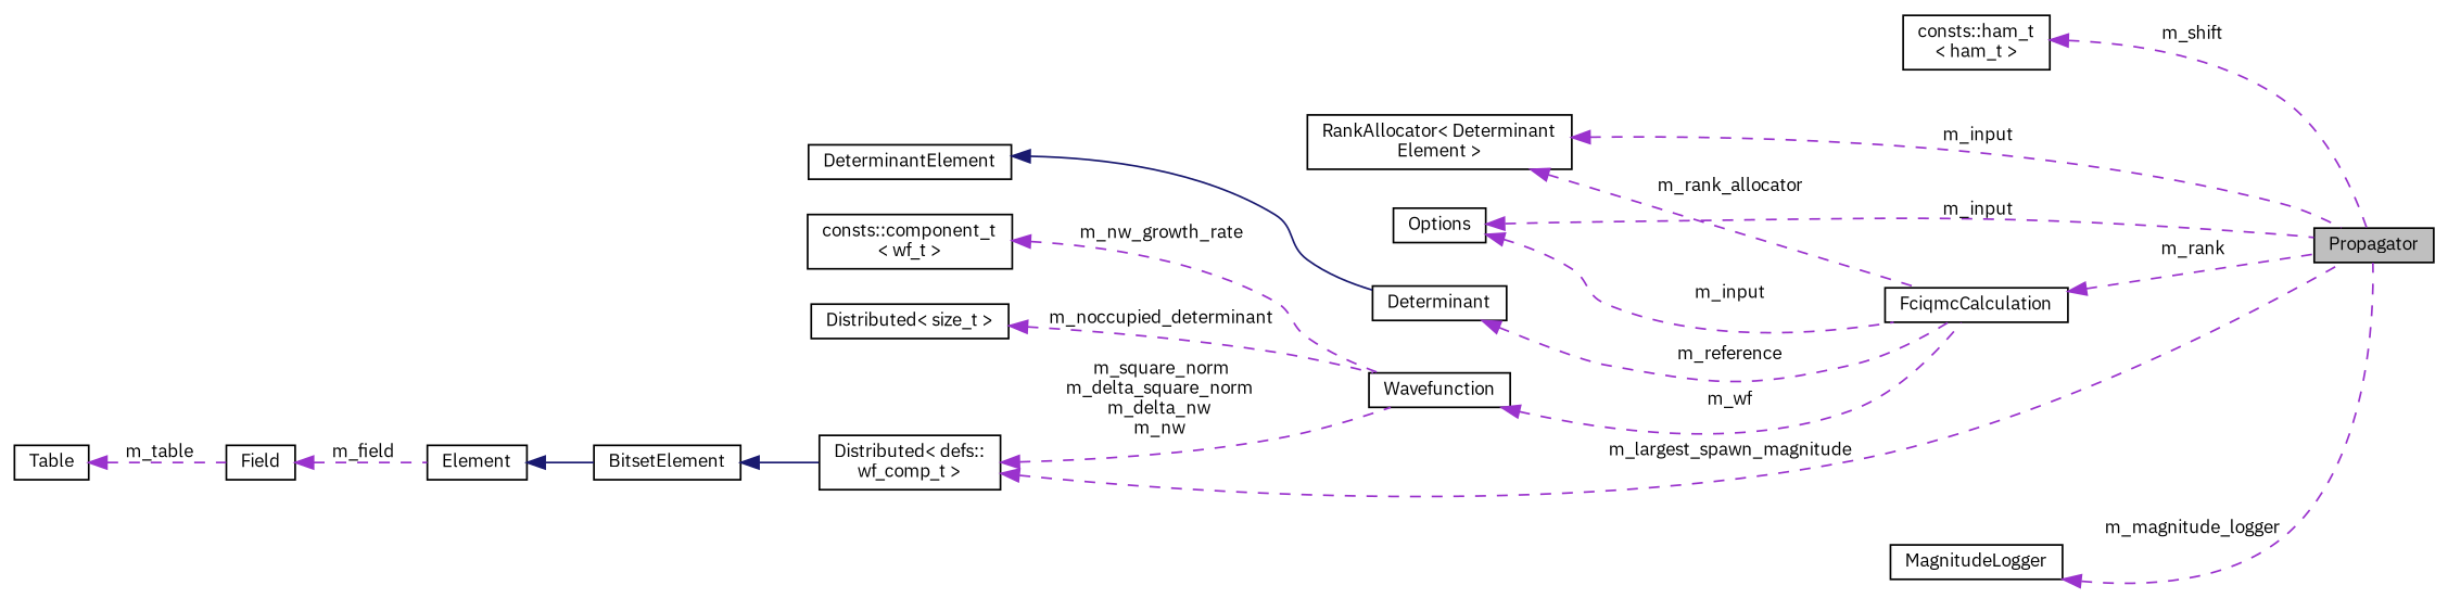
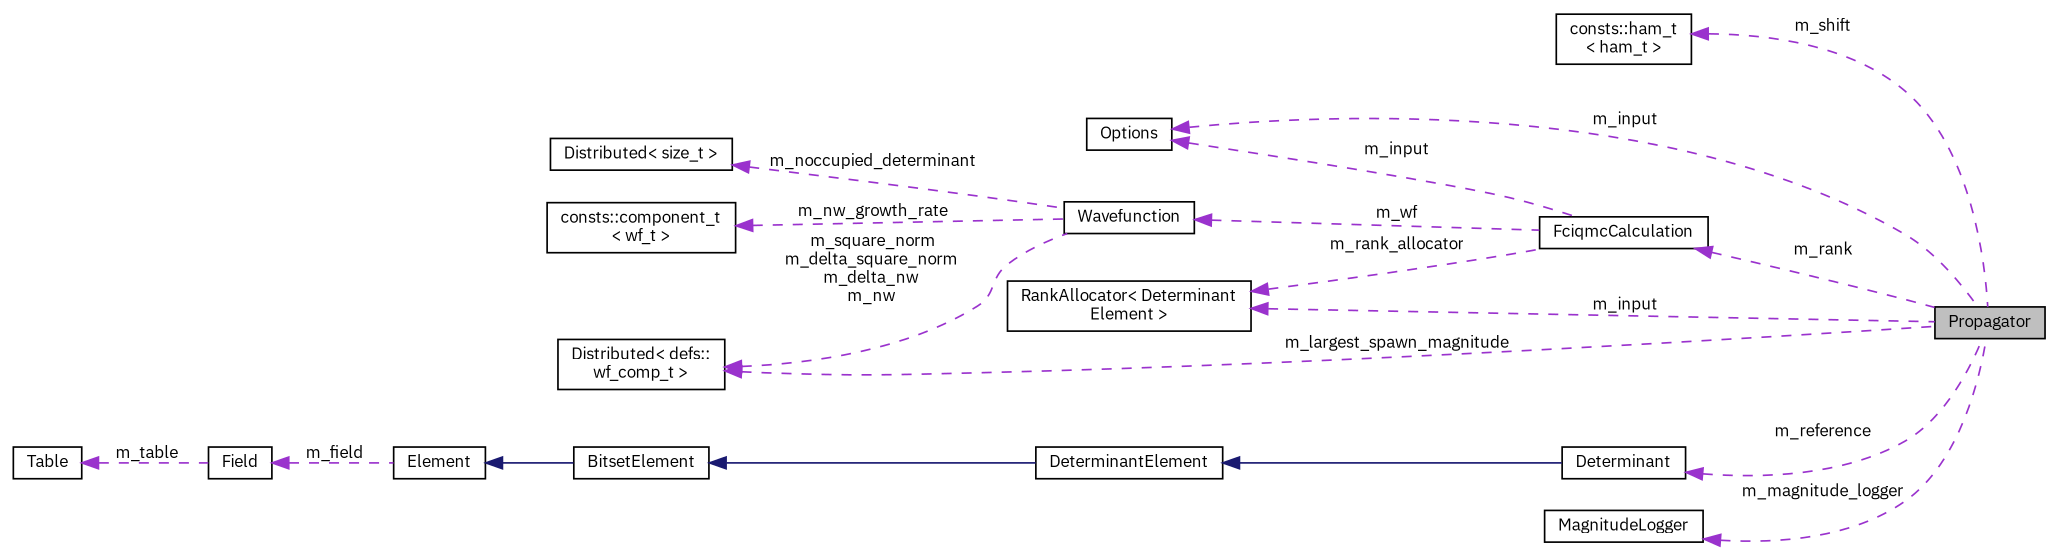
  digraph {
    fontname="IBM Plex Sans"
    rankdir=LR
    node [color=black fillcolor=white fontname="IBM Plex Sans" fontsize=10 shape=record style=filled]
    edge [color=darkorchid3 dir=back fontname="IBM Plex Sans" fontsize=10 labelfontname=Helvetica labelfontsize=10 style=dashed]
    n1 [fillcolor=grey75 fontcolor=black height=0.2 label=Propagator width=0.4]
    n2 [height=0.2 label="consts::ham_t\l\< ham_t \>" width=0.4]
    n3 [height=0.2 label=Options width=0.4]
    n4 [height=0.2 label=FciqmcCalculation width=0.4]
    n5 [height=0.2 label="RankAllocator\< Determinant\lElement \>" width=0.4]
    n6 [height=0.2 label=Determinant width=0.4]
    n7 [height=0.2 label=DeterminantElement width=0.4]
    n8 [height=0.2 label=BitsetElement width=0.4]
    n9 [height=0.2 label=Element width=0.4]
    n10 [height=0.2 label=Field width=0.4]
    n11 [height=0.2 label=Table width=0.4]
    n12 [height=0.2 label=Wavefunction width=0.4]
    n13 [height=0.2 label="Distributed\< defs::\lwf_comp_t \>" width=0.4]
    n14 [height=0.2 label="consts::component_t\l\< wf_t \>" width=0.4]
    n15 [height=0.2 label="Distributed\< size_t \>" width=0.4]
    n16 [height=0.2 label=MagnitudeLogger width=0.4]
    n2 -> n1 [label=" m_shift"]
    n3 -> n1 [label=" m_input"]
    n3 -> n4 [label=" m_input"]
    n4 -> n1 [label=" m_rank"]
    n5 -> n1 [label=" m_input"]
    n5 -> n4 [label=" m_rank_allocator"]
-   n6 -> n4 [label=" m_reference"]
+   n6 -> n1 [label=" m_reference"]
    n7 -> n6 [color=midnightblue style=solid]
-   n8 -> n13 [color=midnightblue style=solid]
+   n8 -> n7 [color=midnightblue style=solid]
    n9 -> n8 [color=midnightblue style=solid]
    n10 -> n9 [label=" m_field"]
    n11 -> n10 [label=" m_table"]
    n12 -> n4 [label=" m_wf"]
    n13 -> n1 [label=" m_largest_spawn_magnitude"]
    n13 -> n12 [label=" m_square_norm\nm_delta_square_norm\nm_delta_nw\nm_nw"]
    n14 -> n12 [label=" m_nw_growth_rate"]
    n15 -> n12 [label=" m_noccupied_determinant"]
    n16 -> n1 [label=" m_magnitude_logger"]
  }
